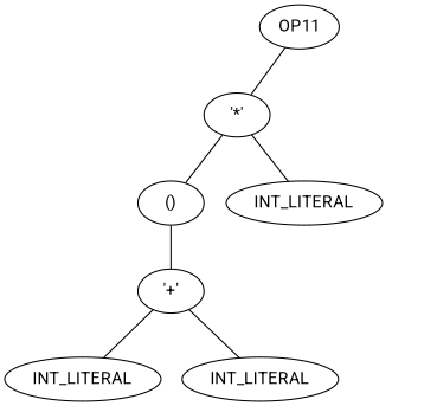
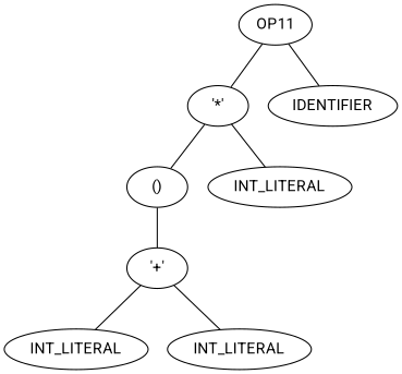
  graph {
    fontname=Roboto
    node [fontname=Roboto]
    edge [fontname=Roboto]
    n1 [label=INT_LITERAL]
    n2 [label=INT_LITERAL]
    n3 [label="'+'"]
    n4 [label="()"]
    n5 [label=INT_LITERAL]
    n6 [label="'*'"]
+   n7 [label=IDENTIFIER]
    n8 [label=OP11]
    n3 -- n1
    n3 -- n2
    n4 -- n3
    n6 -- n4
    n6 -- n5
    n8 -- n6
+   n8 -- n7
  }
